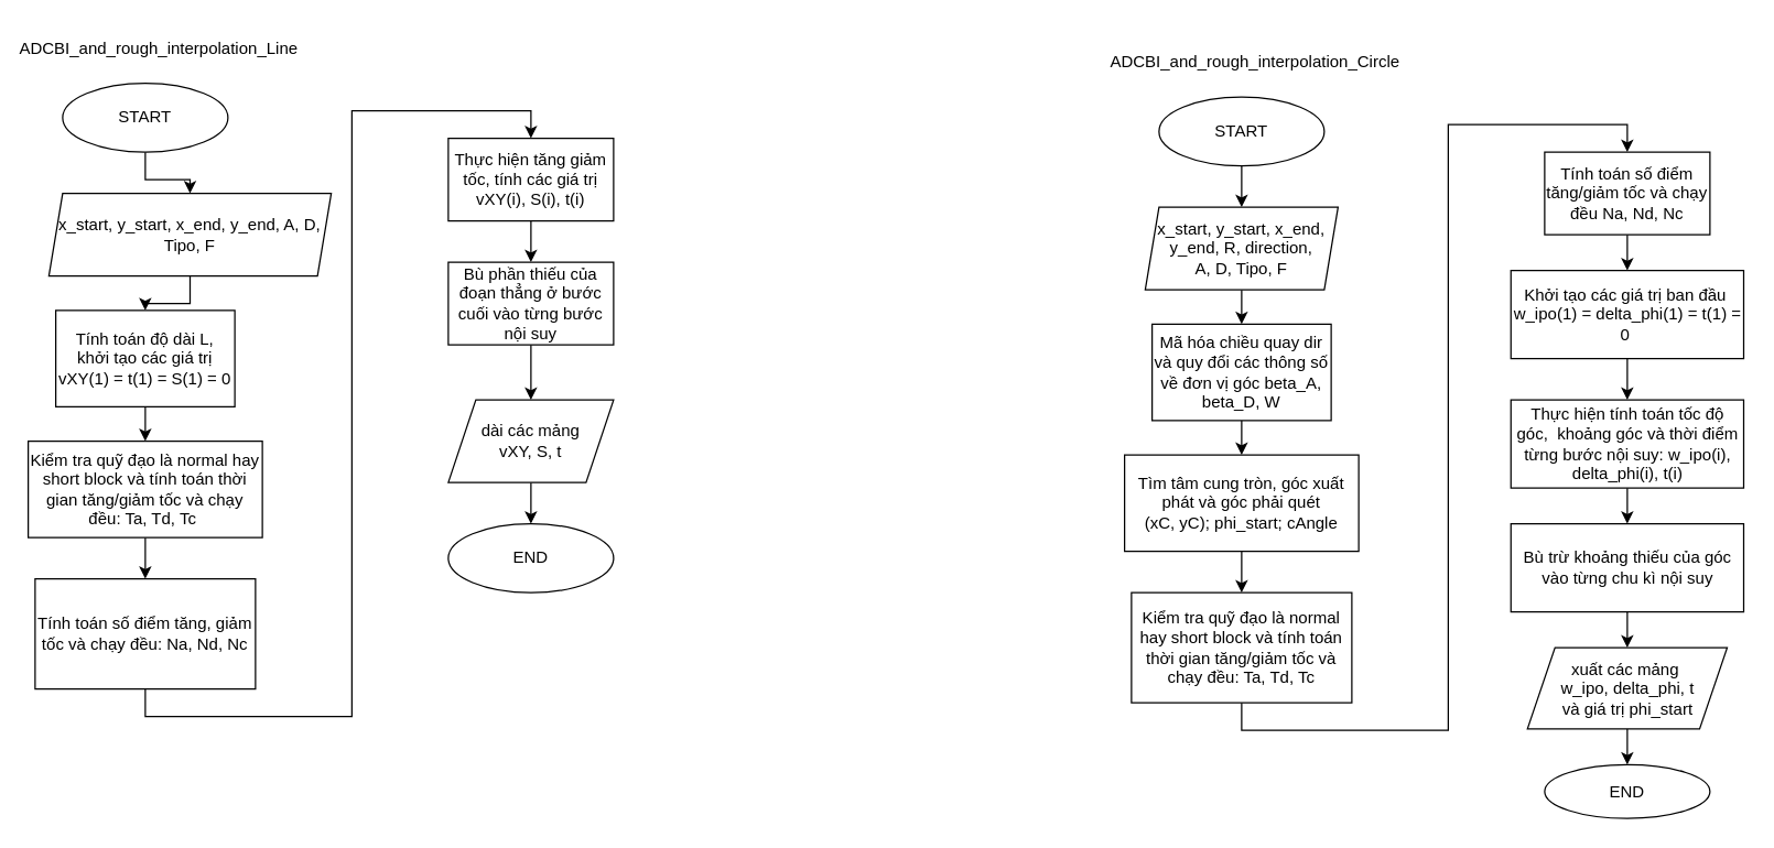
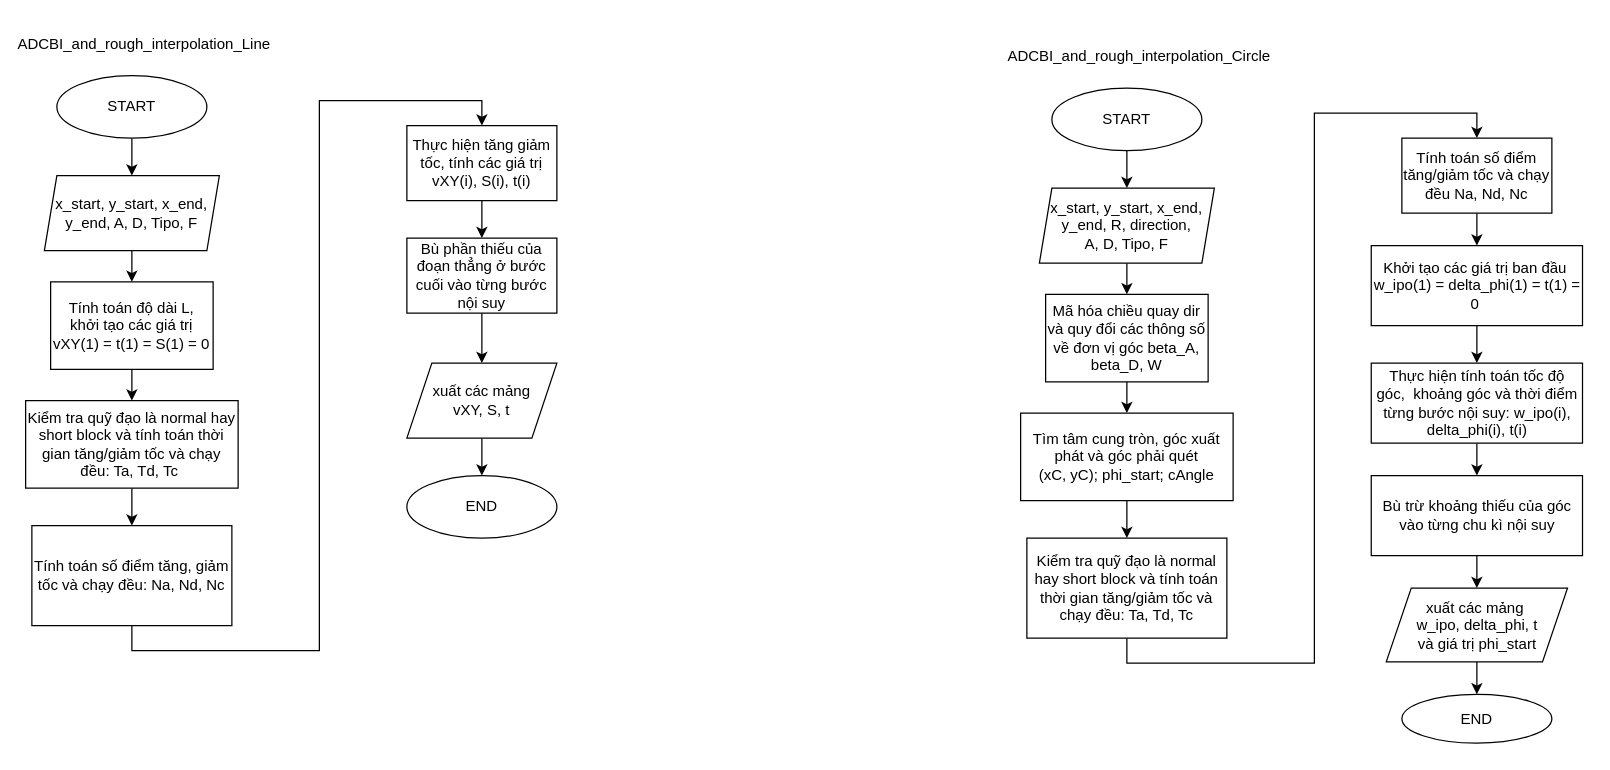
  <mxCell id="0" />
  <mxCell id="1" parent="0" />
  <mxCell id="2" style="edgeStyle=orthogonalEdgeStyle;rounded=0;orthogonalLoop=1;jettySize=auto;html=1;exitX=0.5;exitY=1;exitDx=0;exitDy=0;entryX=0.5;entryY=0;entryDx=0;entryDy=0;" edge="1" parent="1" source="3" target="5"><mxGeometry relative="1" as="geometry" /></mxCell>
  <mxCell id="3" value="START" style="ellipse;whiteSpace=wrap;html=1;" vertex="1" parent="1"><mxGeometry x="45" y="60" width="120" height="50" as="geometry" /></mxCell>
  <mxCell id="4" style="edgeStyle=orthogonalEdgeStyle;rounded=0;orthogonalLoop=1;jettySize=auto;html=1;exitX=0.5;exitY=1;exitDx=0;exitDy=0;entryX=0.5;entryY=0;entryDx=0;entryDy=0;" edge="1" parent="1" source="5" target="7"><mxGeometry relative="1" as="geometry" /></mxCell>
- <mxCell id="5" value="x_start, y_start, x_end, y_end, A, D, Tipo, F" style="shape=parallelogram;perimeter=parallelogramPerimeter;whiteSpace=wrap;html=1;fixedSize=1;size=10;" vertex="1" parent="1"><mxGeometry x="35" y="140" width="205" height="60" as="geometry" /></mxCell>
+ <mxCell id="5" value="x_start, y_start, x_end, y_end, A, D, Tipo, F" style="shape=parallelogram;perimeter=parallelogramPerimeter;whiteSpace=wrap;html=1;fixedSize=1;size=10;" vertex="1" parent="1"><mxGeometry x="35" y="140" width="140" height="60" as="geometry" /></mxCell>
  <mxCell id="6" style="edgeStyle=orthogonalEdgeStyle;rounded=0;orthogonalLoop=1;jettySize=auto;html=1;exitX=0.5;exitY=1;exitDx=0;exitDy=0;entryX=0.5;entryY=0;entryDx=0;entryDy=0;" edge="1" parent="1" source="7" target="9"><mxGeometry relative="1" as="geometry" /></mxCell>
  <mxCell id="7" value="Tính toán độ dài L,&lt;br&gt;khởi tạo các giá trị&lt;br&gt;vXY(1) = t(1) = S(1) = 0" style="rounded=0;whiteSpace=wrap;html=1;" vertex="1" parent="1"><mxGeometry x="40" y="225" width="130" height="70" as="geometry" /></mxCell>
  <mxCell id="8" style="edgeStyle=orthogonalEdgeStyle;rounded=0;orthogonalLoop=1;jettySize=auto;html=1;exitX=0.5;exitY=1;exitDx=0;exitDy=0;" edge="1" parent="1" source="9" target="11"><mxGeometry relative="1" as="geometry" /></mxCell>
  <mxCell id="9" value="Kiểm tra quỹ đạo là normal hay short block và tính toán thời gian tăng/giảm tốc và chạy đều: Ta, Td, Tc&amp;nbsp;" style="rounded=0;whiteSpace=wrap;html=1;" vertex="1" parent="1"><mxGeometry x="20" y="320" width="170" height="70" as="geometry" /></mxCell>
  <mxCell id="10" style="edgeStyle=orthogonalEdgeStyle;rounded=0;orthogonalLoop=1;jettySize=auto;html=1;exitX=0.5;exitY=1;exitDx=0;exitDy=0;entryX=0.5;entryY=0;entryDx=0;entryDy=0;" edge="1" parent="1" source="11" target="13"><mxGeometry relative="1" as="geometry" /></mxCell>
  <mxCell id="11" value="Tính toán số điểm tăng, giảm tốc và chạy đều: Na, Nd, Nc" style="rounded=0;whiteSpace=wrap;html=1;" vertex="1" parent="1"><mxGeometry x="25" y="420" width="160" height="80" as="geometry" /></mxCell>
  <mxCell id="12" style="edgeStyle=orthogonalEdgeStyle;rounded=0;orthogonalLoop=1;jettySize=auto;html=1;exitX=0.5;exitY=1;exitDx=0;exitDy=0;entryX=0.5;entryY=0;entryDx=0;entryDy=0;" edge="1" parent="1" source="13" target="18"><mxGeometry relative="1" as="geometry" /></mxCell>
  <mxCell id="13" value="Thực hiện tăng giảm tốc, tính các giá trị&lt;br&gt;vXY(i), S(i), t(i)" style="rounded=0;whiteSpace=wrap;html=1;" vertex="1" parent="1"><mxGeometry x="325" y="100" width="120" height="60" as="geometry" /></mxCell>
  <mxCell id="14" style="edgeStyle=orthogonalEdgeStyle;rounded=0;orthogonalLoop=1;jettySize=auto;html=1;exitX=0.5;exitY=1;exitDx=0;exitDy=0;entryX=0.5;entryY=0;entryDx=0;entryDy=0;" edge="1" parent="1" source="15" target="16"><mxGeometry relative="1" as="geometry" /></mxCell>
- <mxCell id="15" value="dài các mảng &lt;br&gt;vXY, S, t&lt;br&gt;" style="shape=parallelogram;perimeter=parallelogramPerimeter;whiteSpace=wrap;html=1;fixedSize=1;" vertex="1" parent="1"><mxGeometry x="325" y="290" width="120" height="60" as="geometry" /></mxCell>
+ <mxCell id="15" value="xuất các mảng &lt;br&gt;vXY, S, t&lt;br&gt;" style="shape=parallelogram;perimeter=parallelogramPerimeter;whiteSpace=wrap;html=1;fixedSize=1;" vertex="1" parent="1"><mxGeometry x="325" y="290" width="120" height="60" as="geometry" /></mxCell>
  <mxCell id="16" value="END" style="ellipse;whiteSpace=wrap;html=1;" vertex="1" parent="1"><mxGeometry x="325" y="380" width="120" height="50" as="geometry" /></mxCell>
  <mxCell id="17" style="edgeStyle=orthogonalEdgeStyle;rounded=0;orthogonalLoop=1;jettySize=auto;html=1;exitX=0.5;exitY=1;exitDx=0;exitDy=0;" edge="1" parent="1" source="18" target="15"><mxGeometry relative="1" as="geometry" /></mxCell>
  <mxCell id="18" value="Bù phần thiếu của đoạn thẳng ở bước cuối vào từng bước nội suy" style="rounded=0;whiteSpace=wrap;html=1;" vertex="1" parent="1"><mxGeometry x="325" y="190" width="120" height="60" as="geometry" /></mxCell>
  <mxCell id="19" value="ADCBI_and_rough_interpolation_Line" style="text;html=1;strokeColor=none;fillColor=none;align=center;verticalAlign=middle;whiteSpace=wrap;rounded=0;" vertex="1" parent="1"><mxGeometry x="85" y="20" width="60" height="30" as="geometry" /></mxCell>
  <mxCell id="20" style="edgeStyle=orthogonalEdgeStyle;rounded=0;orthogonalLoop=1;jettySize=auto;html=1;exitX=0.5;exitY=1;exitDx=0;exitDy=0;entryX=0.5;entryY=0;entryDx=0;entryDy=0;" edge="1" parent="1" source="21" target="23"><mxGeometry relative="1" as="geometry" /></mxCell>
  <mxCell id="21" value="START" style="ellipse;whiteSpace=wrap;html=1;" vertex="1" parent="1"><mxGeometry x="841" y="70" width="120" height="50" as="geometry" /></mxCell>
  <mxCell id="22" style="edgeStyle=orthogonalEdgeStyle;rounded=0;orthogonalLoop=1;jettySize=auto;html=1;exitX=0.5;exitY=1;exitDx=0;exitDy=0;entryX=0.5;entryY=0;entryDx=0;entryDy=0;" edge="1" parent="1" source="23" target="25"><mxGeometry relative="1" as="geometry" /></mxCell>
  <mxCell id="23" value="x_start, y_start, x_end, y_end, R, direction, &lt;br&gt;A, D, Tipo, F" style="shape=parallelogram;perimeter=parallelogramPerimeter;whiteSpace=wrap;html=1;fixedSize=1;size=10;" vertex="1" parent="1"><mxGeometry x="831" y="150" width="140" height="60" as="geometry" /></mxCell>
  <mxCell id="24" style="edgeStyle=orthogonalEdgeStyle;rounded=0;orthogonalLoop=1;jettySize=auto;html=1;exitX=0.5;exitY=1;exitDx=0;exitDy=0;entryX=0.5;entryY=0;entryDx=0;entryDy=0;" edge="1" parent="1" source="25" target="27"><mxGeometry relative="1" as="geometry" /></mxCell>
  <mxCell id="25" value="Mã hóa chiều quay dir và quy đổi các thông số về đơn vị góc beta_A, beta_D, W" style="rounded=0;whiteSpace=wrap;html=1;" vertex="1" parent="1"><mxGeometry x="836" y="235" width="130" height="70" as="geometry" /></mxCell>
  <mxCell id="26" style="edgeStyle=orthogonalEdgeStyle;rounded=0;orthogonalLoop=1;jettySize=auto;html=1;exitX=0.5;exitY=1;exitDx=0;exitDy=0;" edge="1" parent="1" source="27" target="29"><mxGeometry relative="1" as="geometry" /></mxCell>
  <mxCell id="27" value="Tìm tâm cung tròn, góc xuất phát và góc phải quét&lt;br&gt;(xC, yC); phi_start; cAngle" style="rounded=0;whiteSpace=wrap;html=1;" vertex="1" parent="1"><mxGeometry x="816" y="330" width="170" height="70" as="geometry" /></mxCell>
  <mxCell id="28" style="edgeStyle=orthogonalEdgeStyle;rounded=0;orthogonalLoop=1;jettySize=auto;html=1;exitX=0.5;exitY=1;exitDx=0;exitDy=0;entryX=0.5;entryY=0;entryDx=0;entryDy=0;" edge="1" parent="1" source="29" target="31"><mxGeometry relative="1" as="geometry" /></mxCell>
  <mxCell id="29" value="Kiểm tra quỹ đạo là normal hay short block và tính toán thời gian tăng/giảm tốc và chạy đều: Ta, Td, Tc" style="rounded=0;whiteSpace=wrap;html=1;" vertex="1" parent="1"><mxGeometry x="821" y="430" width="160" height="80" as="geometry" /></mxCell>
  <mxCell id="30" style="edgeStyle=orthogonalEdgeStyle;rounded=0;orthogonalLoop=1;jettySize=auto;html=1;exitX=0.5;exitY=1;exitDx=0;exitDy=0;entryX=0.5;entryY=0;entryDx=0;entryDy=0;" edge="1" parent="1" source="31" target="33"><mxGeometry relative="1" as="geometry" /></mxCell>
  <mxCell id="31" value="Tính toán số điểm tăng/giảm tốc và chạy đều Na, Nd, Nc" style="rounded=0;whiteSpace=wrap;html=1;" vertex="1" parent="1"><mxGeometry x="1121" y="110" width="120" height="60" as="geometry" /></mxCell>
  <mxCell id="32" style="edgeStyle=orthogonalEdgeStyle;rounded=0;orthogonalLoop=1;jettySize=auto;html=1;exitX=0.5;exitY=1;exitDx=0;exitDy=0;entryX=0.5;entryY=0;entryDx=0;entryDy=0;" edge="1" parent="1" source="33" target="36"><mxGeometry relative="1" as="geometry" /></mxCell>
  <mxCell id="33" value="Khởi tạo các giá trị ban đầu&amp;nbsp;&lt;br&gt;w_ipo(1) = delta_phi(1) = t(1) = 0&amp;nbsp;" style="rounded=0;whiteSpace=wrap;html=1;" vertex="1" parent="1"><mxGeometry x="1096.5" y="196" width="169" height="64" as="geometry" /></mxCell>
  <mxCell id="34" value="ADCBI_and_rough_interpolation_Circle" style="text;html=1;strokeColor=none;fillColor=none;align=center;verticalAlign=middle;whiteSpace=wrap;rounded=0;" vertex="1" parent="1"><mxGeometry x="881" y="30" width="60" height="30" as="geometry" /></mxCell>
  <mxCell id="35" style="edgeStyle=orthogonalEdgeStyle;rounded=0;orthogonalLoop=1;jettySize=auto;html=1;exitX=0.5;exitY=1;exitDx=0;exitDy=0;entryX=0.5;entryY=0;entryDx=0;entryDy=0;" edge="1" parent="1" source="36" target="38"><mxGeometry relative="1" as="geometry" /></mxCell>
  <mxCell id="36" value="Thực hiện tính toán tốc độ góc,&amp;nbsp; khoảng góc và thời điểm từng bước nội suy: w_ipo(i), delta_phi(i), t(i)" style="rounded=0;whiteSpace=wrap;html=1;" vertex="1" parent="1"><mxGeometry x="1096.5" y="290" width="169" height="64" as="geometry" /></mxCell>
  <mxCell id="37" style="edgeStyle=orthogonalEdgeStyle;rounded=0;orthogonalLoop=1;jettySize=auto;html=1;exitX=0.5;exitY=1;exitDx=0;exitDy=0;entryX=0.5;entryY=0;entryDx=0;entryDy=0;" edge="1" parent="1" source="38" target="40"><mxGeometry relative="1" as="geometry" /></mxCell>
  <mxCell id="38" value="Bù trừ khoảng thiếu của góc vào từng chu kì nội suy" style="rounded=0;whiteSpace=wrap;html=1;" vertex="1" parent="1"><mxGeometry x="1096.5" y="380" width="169" height="64" as="geometry" /></mxCell>
  <mxCell id="39" style="edgeStyle=orthogonalEdgeStyle;rounded=0;orthogonalLoop=1;jettySize=auto;html=1;exitX=0.5;exitY=1;exitDx=0;exitDy=0;entryX=0.5;entryY=0;entryDx=0;entryDy=0;" edge="1" parent="1" source="40" target="41"><mxGeometry relative="1" as="geometry" /></mxCell>
  <mxCell id="40" value="xuất các mảng&amp;nbsp;&lt;br&gt;w_ipo, delta_phi, t&lt;br&gt;và giá trị phi_start" style="shape=parallelogram;perimeter=parallelogramPerimeter;whiteSpace=wrap;html=1;fixedSize=1;" vertex="1" parent="1"><mxGeometry x="1108.5" y="470" width="145" height="59" as="geometry" /></mxCell>
  <mxCell id="41" value="END" style="ellipse;whiteSpace=wrap;html=1;" vertex="1" parent="1"><mxGeometry x="1121" y="555" width="120" height="39" as="geometry" /></mxCell>
